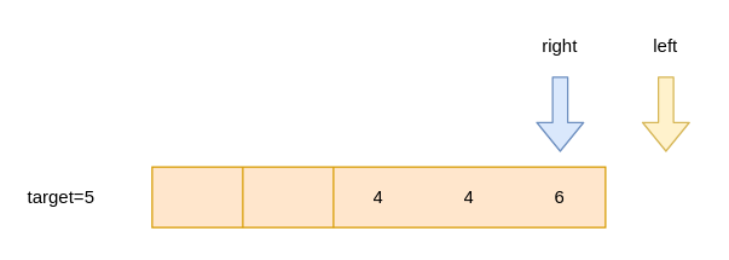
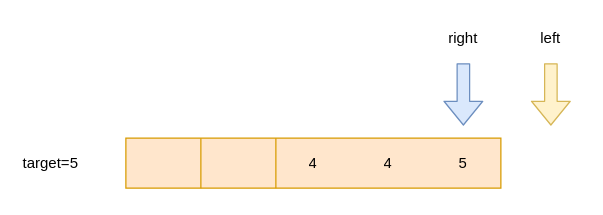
  <mxCell id="0" />
  <mxCell id="1" parent="0" />
  <mxCell id="2" value="" style="shape=table;html=1;whiteSpace=wrap;startSize=0;container=1;collapsible=0;childLayout=tableLayout;fillColor=#ffe6cc;strokeColor=#d79b00;" vertex="1" parent="1"><mxGeometry x="100" y="110" width="300" height="40" as="geometry" /></mxCell>
  <mxCell id="3" value="" style="shape=partialRectangle;html=1;whiteSpace=wrap;collapsible=0;dropTarget=0;pointerEvents=0;fillColor=none;top=0;left=0;bottom=0;right=0;points=[[0,0.5],[1,0.5]];portConstraint=eastwest;" vertex="1" parent="2"><mxGeometry width="300" height="40" as="geometry" /></mxCell>
  <mxCell id="4" value="4" style="shape=partialRectangle;html=1;whiteSpace=wrap;connectable=0;fillColor=none;top=0;left=0;bottom=0;right=0;overflow=hidden;" vertex="1" parent="3"><mxGeometry x="120" width="60" height="40" as="geometry" /></mxCell>
  <mxCell id="5" value="4" style="shape=partialRectangle;html=1;whiteSpace=wrap;connectable=0;fillColor=none;top=0;left=0;bottom=0;right=0;overflow=hidden;" vertex="1" parent="3"><mxGeometry x="180" width="60" height="40" as="geometry" /></mxCell>
- <mxCell id="6" value="6" style="shape=partialRectangle;html=1;whiteSpace=wrap;connectable=0;fillColor=none;top=0;left=0;bottom=0;right=0;overflow=hidden;" vertex="1" parent="3"><mxGeometry x="240" width="60" height="40" as="geometry" /></mxCell>
+ <mxCell id="6" value="5" style="shape=partialRectangle;html=1;whiteSpace=wrap;connectable=0;fillColor=none;top=0;left=0;bottom=0;right=0;overflow=hidden;" vertex="1" parent="3"><mxGeometry x="240" width="60" height="40" as="geometry" /></mxCell>
  <mxCell id="7" value="" style="shape=flexArrow;endArrow=classic;html=1;fillColor=#dae8fc;strokeColor=#6c8ebf;" edge="1" parent="1"><mxGeometry width="50" height="50" relative="1" as="geometry"><mxPoint x="370" y="50" as="sourcePoint" /><mxPoint x="370" y="100" as="targetPoint" /></mxGeometry></mxCell>
  <mxCell id="8" value="" style="shape=flexArrow;endArrow=classic;html=1;fillColor=#fff2cc;strokeColor=#d6b656;" edge="1" parent="1"><mxGeometry width="50" height="50" relative="1" as="geometry"><mxPoint x="440" y="50" as="sourcePoint" /><mxPoint x="440" y="100" as="targetPoint" /></mxGeometry></mxCell>
  <mxCell id="9" value="right" style="text;html=1;strokeColor=none;fillColor=none;align=center;verticalAlign=middle;whiteSpace=wrap;rounded=0;" vertex="1" parent="1"><mxGeometry x="350" y="20" width="40" height="20" as="geometry" /></mxCell>
  <mxCell id="10" value="left" style="text;html=1;strokeColor=none;fillColor=none;align=center;verticalAlign=middle;whiteSpace=wrap;rounded=0;" vertex="1" parent="1"><mxGeometry x="420" y="20" width="40" height="20" as="geometry" /></mxCell>
  <mxCell id="11" value="target=5" style="text;html=1;strokeColor=none;fillColor=none;align=center;verticalAlign=middle;whiteSpace=wrap;rounded=0;" vertex="1" parent="1"><mxGeometry x="20" y="120" width="40" height="20" as="geometry" /></mxCell>
